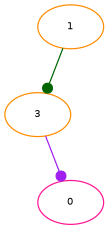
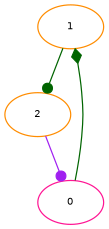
  digraph {
    fontname="DejaVu Sans"
    node [color=darkorange fontname="DejaVu Sans" fontsize=8]
    edge [arrowhead=dot color=darkgreen fontname="DejaVu Sans" fontsize=8]
    n1 [label=1]
-   n2 [label=3]
+   n2 [label=2]
    n3 [color=deeppink label=0]
    n1 -> n2
    n2 -> n3 [color=purple]
+   n3 -> n1 [arrowhead=diamond]
  }
